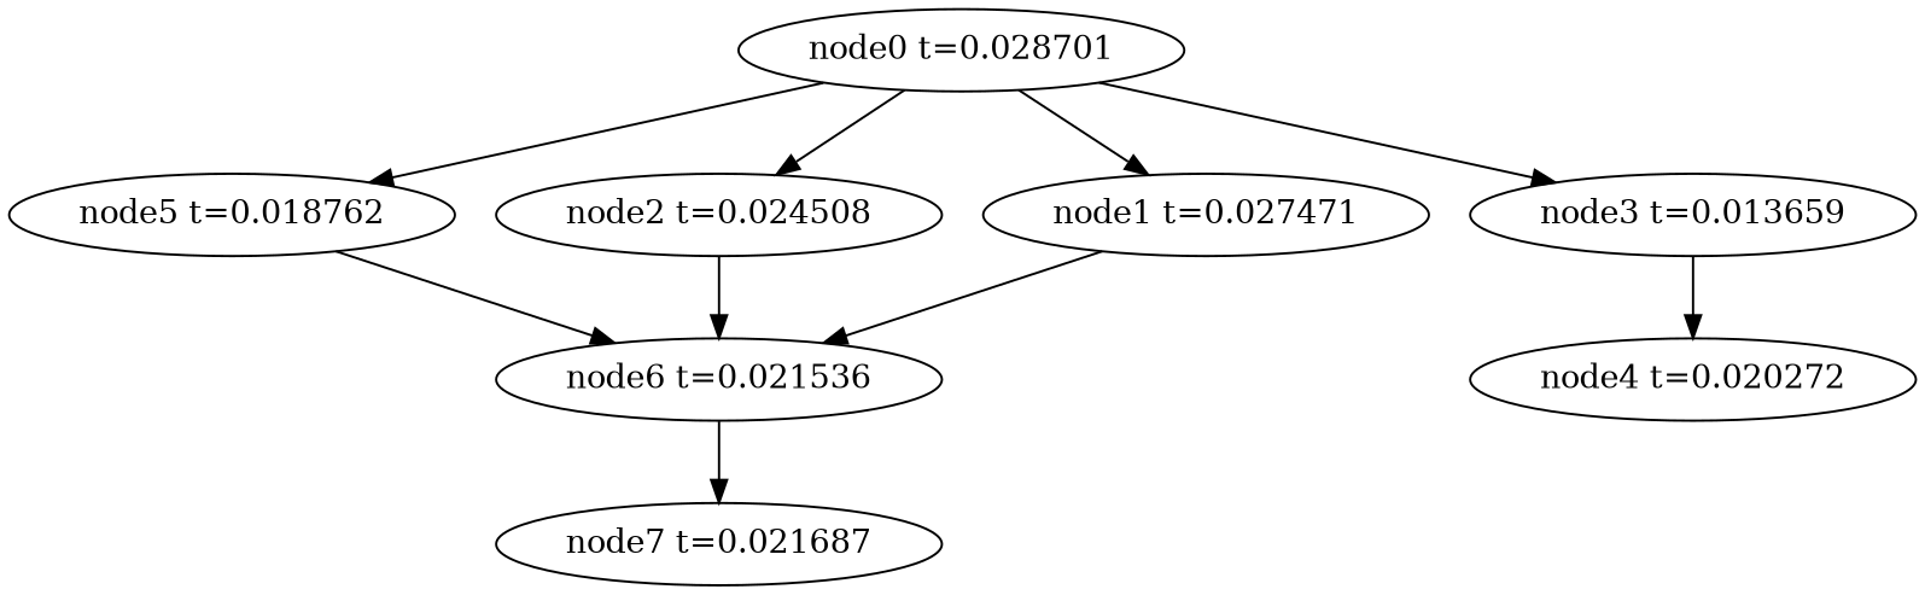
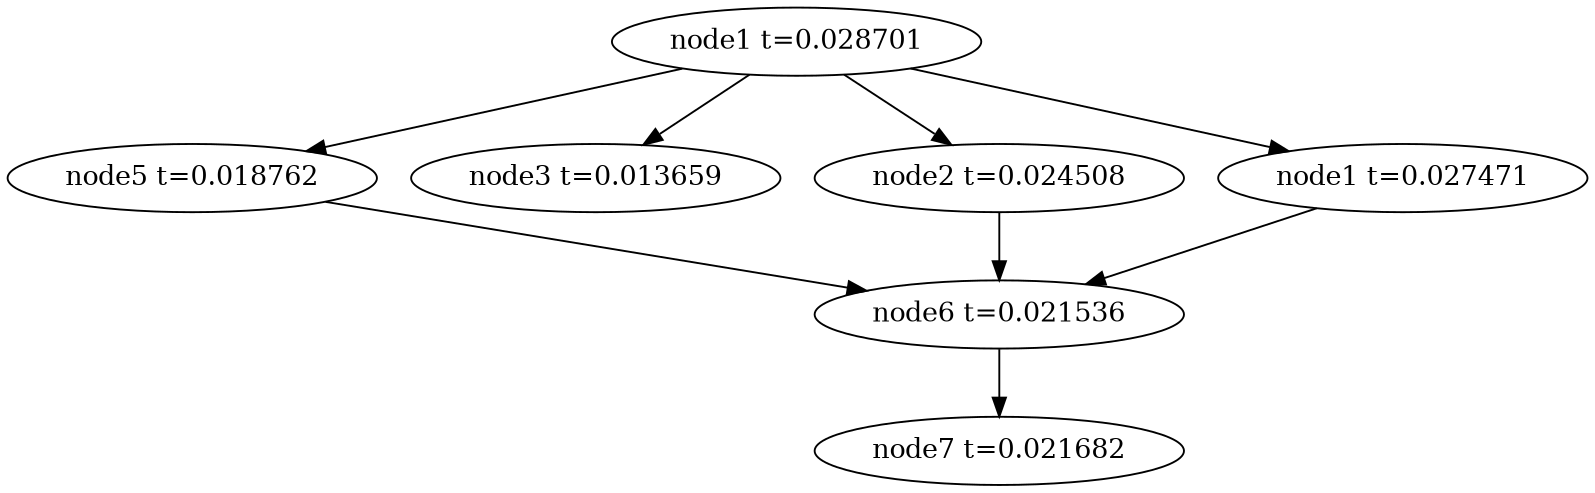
  digraph {
-   n1 [label="node7 t=0.021687"]
+   n1 [label="node7 t=0.021682"]
    n2 [label="node6 t=0.021536"]
    n3 [label="node5 t=0.018762"]
-   n4 [label="node4 t=0.020272"]
    n5 [label="node3 t=0.013659"]
    n6 [label="node2 t=0.024508"]
    n7 [label="node1 t=0.027471"]
-   n8 [label="node0 t=0.028701"]
+   n8 [label="node1 t=0.028701"]
    n2 -> n1
    n3 -> n2
-   n5 -> n4
    n6 -> n2
    n7 -> n2
    n8 -> n3
    n8 -> n5
    n8 -> n6
    n8 -> n7
  }
